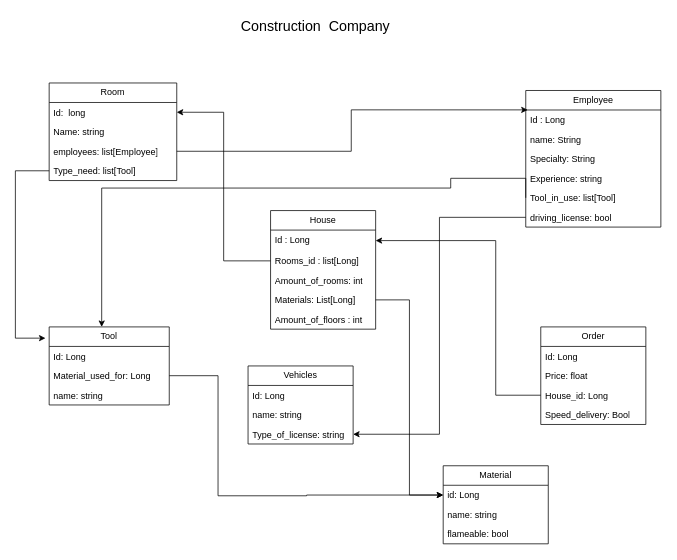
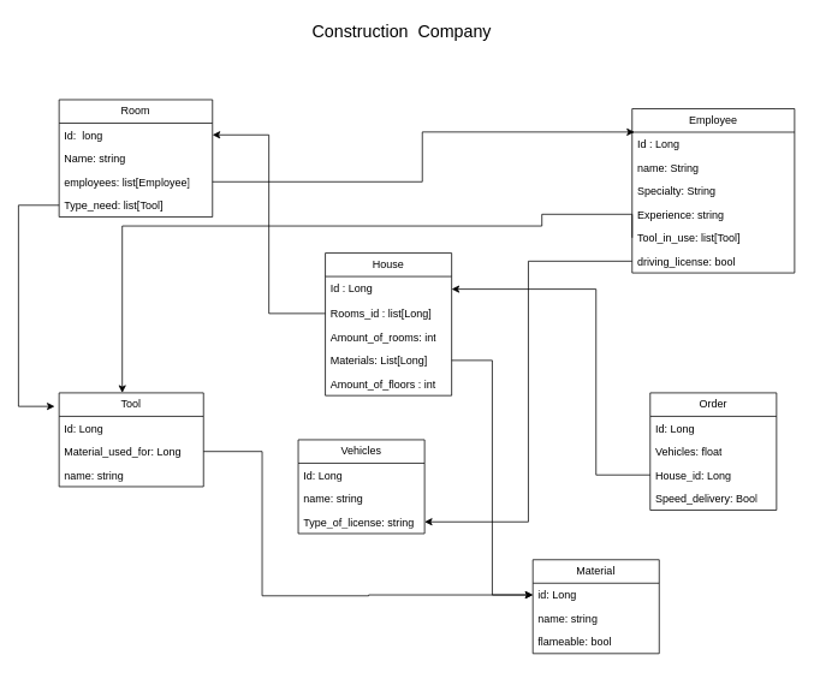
  <mxCell id="0" />
  <mxCell id="1" parent="0" />
  <mxCell id="2" value="House" style="swimlane;fontStyle=0;childLayout=stackLayout;horizontal=1;startSize=26;fillColor=none;horizontalStack=0;resizeParent=1;resizeParentMax=0;resizeLast=0;collapsible=1;marginBottom=0;whiteSpace=wrap;html=1;" vertex="1" parent="1"><mxGeometry x="360" y="280" width="140" height="158" as="geometry" /></mxCell>
  <mxCell id="3" value="Id : Long" style="text;strokeColor=none;fillColor=none;align=left;verticalAlign=top;spacingLeft=4;spacingRight=4;overflow=hidden;rotatable=0;points=[[0,0.5],[1,0.5]];portConstraint=eastwest;whiteSpace=wrap;html=1;" vertex="1" parent="2"><mxGeometry y="26" width="140" height="28" as="geometry" /></mxCell>
  <mxCell id="4" value="Rooms_id : list[Long]" style="text;strokeColor=none;fillColor=none;align=left;verticalAlign=top;spacingLeft=4;spacingRight=4;overflow=hidden;rotatable=0;points=[[0,0.5],[1,0.5]];portConstraint=eastwest;whiteSpace=wrap;html=1;" vertex="1" parent="2"><mxGeometry y="54" width="140" height="26" as="geometry" /></mxCell>
  <mxCell id="5" value="Amount_of_rooms: int" style="text;strokeColor=none;fillColor=none;align=left;verticalAlign=top;spacingLeft=4;spacingRight=4;overflow=hidden;rotatable=0;points=[[0,0.5],[1,0.5]];portConstraint=eastwest;whiteSpace=wrap;html=1;" vertex="1" parent="2"><mxGeometry y="80" width="140" height="26" as="geometry" /></mxCell>
  <mxCell id="6" value="Materials: List[Long]" style="text;strokeColor=none;fillColor=none;align=left;verticalAlign=top;spacingLeft=4;spacingRight=4;overflow=hidden;rotatable=0;points=[[0,0.5],[1,0.5]];portConstraint=eastwest;whiteSpace=wrap;html=1;" vertex="1" parent="2"><mxGeometry y="106" width="140" height="26" as="geometry" /></mxCell>
  <mxCell id="7" value="Amount_of_floors : int" style="text;strokeColor=none;fillColor=none;align=left;verticalAlign=top;spacingLeft=4;spacingRight=4;overflow=hidden;rotatable=0;points=[[0,0.5],[1,0.5]];portConstraint=eastwest;whiteSpace=wrap;html=1;" vertex="1" parent="2"><mxGeometry y="132" width="140" height="26" as="geometry" /></mxCell>
  <mxCell id="8" value="Employee" style="swimlane;fontStyle=0;childLayout=stackLayout;horizontal=1;startSize=26;fillColor=none;horizontalStack=0;resizeParent=1;resizeParentMax=0;resizeLast=0;collapsible=1;marginBottom=0;whiteSpace=wrap;html=1;" vertex="1" parent="1"><mxGeometry x="700" y="120" width="180" height="182" as="geometry" /></mxCell>
  <mxCell id="9" value="Id : Long" style="text;strokeColor=none;fillColor=none;align=left;verticalAlign=top;spacingLeft=4;spacingRight=4;overflow=hidden;rotatable=0;points=[[0,0.5],[1,0.5]];portConstraint=eastwest;whiteSpace=wrap;html=1;" vertex="1" parent="8"><mxGeometry y="26" width="180" height="26" as="geometry" /></mxCell>
  <mxCell id="10" value="name: String" style="text;strokeColor=none;fillColor=none;align=left;verticalAlign=top;spacingLeft=4;spacingRight=4;overflow=hidden;rotatable=0;points=[[0,0.5],[1,0.5]];portConstraint=eastwest;whiteSpace=wrap;html=1;" vertex="1" parent="8"><mxGeometry y="52" width="180" height="26" as="geometry" /></mxCell>
  <mxCell id="11" value="Specialty: String" style="text;strokeColor=none;fillColor=none;align=left;verticalAlign=top;spacingLeft=4;spacingRight=4;overflow=hidden;rotatable=0;points=[[0,0.5],[1,0.5]];portConstraint=eastwest;whiteSpace=wrap;html=1;" vertex="1" parent="8"><mxGeometry y="78" width="180" height="26" as="geometry" /></mxCell>
  <mxCell id="12" value="Experience: string" style="text;strokeColor=none;fillColor=none;align=left;verticalAlign=top;spacingLeft=4;spacingRight=4;overflow=hidden;rotatable=0;points=[[0,0.5],[1,0.5]];portConstraint=eastwest;whiteSpace=wrap;html=1;" vertex="1" parent="8"><mxGeometry y="104" width="180" height="26" as="geometry" /></mxCell>
  <mxCell id="13" value="Tool_in_use: list[Tool]" style="text;strokeColor=none;fillColor=none;align=left;verticalAlign=top;spacingLeft=4;spacingRight=4;overflow=hidden;rotatable=0;points=[[0,0.5],[1,0.5]];portConstraint=eastwest;whiteSpace=wrap;html=1;" vertex="1" parent="8"><mxGeometry y="130" width="180" height="26" as="geometry" /></mxCell>
  <mxCell id="14" value="driving_license: bool" style="text;strokeColor=none;fillColor=none;align=left;verticalAlign=top;spacingLeft=4;spacingRight=4;overflow=hidden;rotatable=0;points=[[0,0.5],[1,0.5]];portConstraint=eastwest;whiteSpace=wrap;html=1;" vertex="1" parent="8"><mxGeometry y="156" width="180" height="26" as="geometry" /></mxCell>
  <mxCell id="15" value="Tool" style="swimlane;fontStyle=0;childLayout=stackLayout;horizontal=1;startSize=26;fillColor=none;horizontalStack=0;resizeParent=1;resizeParentMax=0;resizeLast=0;collapsible=1;marginBottom=0;whiteSpace=wrap;html=1;" vertex="1" parent="1"><mxGeometry x="65" y="435" width="160" height="104" as="geometry" /></mxCell>
  <mxCell id="16" value="Id: Long" style="text;strokeColor=none;fillColor=none;align=left;verticalAlign=top;spacingLeft=4;spacingRight=4;overflow=hidden;rotatable=0;points=[[0,0.5],[1,0.5]];portConstraint=eastwest;whiteSpace=wrap;html=1;" vertex="1" parent="15"><mxGeometry y="26" width="160" height="26" as="geometry" /></mxCell>
  <mxCell id="17" value="Material_used_for: Long" style="text;strokeColor=none;fillColor=none;align=left;verticalAlign=top;spacingLeft=4;spacingRight=4;overflow=hidden;rotatable=0;points=[[0,0.5],[1,0.5]];portConstraint=eastwest;whiteSpace=wrap;html=1;" vertex="1" parent="15"><mxGeometry y="52" width="160" height="26" as="geometry" /></mxCell>
  <mxCell id="18" value="name: string" style="text;strokeColor=none;fillColor=none;align=left;verticalAlign=top;spacingLeft=4;spacingRight=4;overflow=hidden;rotatable=0;points=[[0,0.5],[1,0.5]];portConstraint=eastwest;whiteSpace=wrap;html=1;" vertex="1" parent="15"><mxGeometry y="78" width="160" height="26" as="geometry" /></mxCell>
  <mxCell id="19" value="Order" style="swimlane;fontStyle=0;childLayout=stackLayout;horizontal=1;startSize=26;fillColor=none;horizontalStack=0;resizeParent=1;resizeParentMax=0;resizeLast=0;collapsible=1;marginBottom=0;whiteSpace=wrap;html=1;" vertex="1" parent="1"><mxGeometry x="720" y="435" width="140" height="130" as="geometry" /></mxCell>
  <mxCell id="20" value="Id: Long" style="text;strokeColor=none;fillColor=none;align=left;verticalAlign=top;spacingLeft=4;spacingRight=4;overflow=hidden;rotatable=0;points=[[0,0.5],[1,0.5]];portConstraint=eastwest;whiteSpace=wrap;html=1;" vertex="1" parent="19"><mxGeometry y="26" width="140" height="26" as="geometry" /></mxCell>
- <mxCell id="21" value="Price: float" style="text;strokeColor=none;fillColor=none;align=left;verticalAlign=top;spacingLeft=4;spacingRight=4;overflow=hidden;rotatable=0;points=[[0,0.5],[1,0.5]];portConstraint=eastwest;whiteSpace=wrap;html=1;" vertex="1" parent="19"><mxGeometry y="52" width="140" height="26" as="geometry" /></mxCell>
+ <mxCell id="21" value="Vehicles: float" style="text;strokeColor=none;fillColor=none;align=left;verticalAlign=top;spacingLeft=4;spacingRight=4;overflow=hidden;rotatable=0;points=[[0,0.5],[1,0.5]];portConstraint=eastwest;whiteSpace=wrap;html=1;" vertex="1" parent="19"><mxGeometry y="52" width="140" height="26" as="geometry" /></mxCell>
  <mxCell id="22" value="House_id: Long" style="text;strokeColor=none;fillColor=none;align=left;verticalAlign=top;spacingLeft=4;spacingRight=4;overflow=hidden;rotatable=0;points=[[0,0.5],[1,0.5]];portConstraint=eastwest;whiteSpace=wrap;html=1;" vertex="1" parent="19"><mxGeometry y="78" width="140" height="26" as="geometry" /></mxCell>
  <mxCell id="23" value="Speed_delivery: Bool" style="text;strokeColor=none;fillColor=none;align=left;verticalAlign=top;spacingLeft=4;spacingRight=4;overflow=hidden;rotatable=0;points=[[0,0.5],[1,0.5]];portConstraint=eastwest;whiteSpace=wrap;html=1;" vertex="1" parent="19"><mxGeometry y="104" width="140" height="26" as="geometry" /></mxCell>
- <mxCell id="24" value="&lt;font style=&quot;font-size: 19px;&quot;&gt;Construction&amp;nbsp; Company&lt;/font&gt;" style="text;html=1;align=center;verticalAlign=middle;whiteSpace=wrap;rounded=0;" vertex="1" parent="1"><mxGeometry x="290" y="20" width="260" height="30" as="geometry" /></mxCell>
+ <mxCell id="24" value="&lt;font style=&quot;font-size: 19px;&quot;&gt;Construction&amp;nbsp; Company&lt;/font&gt;" style="text;html=1;align=center;verticalAlign=middle;whiteSpace=wrap;rounded=0;" vertex="1" parent="1"><mxGeometry x="315" y="20" width="260" height="30" as="geometry" /></mxCell>
  <mxCell id="25" value="Room" style="swimlane;fontStyle=0;childLayout=stackLayout;horizontal=1;startSize=26;fillColor=none;horizontalStack=0;resizeParent=1;resizeParentMax=0;resizeLast=0;collapsible=1;marginBottom=0;whiteSpace=wrap;html=1;" vertex="1" parent="1"><mxGeometry x="65" y="110" width="170" height="130" as="geometry" /></mxCell>
  <mxCell id="26" value="Id:&amp;nbsp; long" style="text;strokeColor=none;fillColor=none;align=left;verticalAlign=top;spacingLeft=4;spacingRight=4;overflow=hidden;rotatable=0;points=[[0,0.5],[1,0.5]];portConstraint=eastwest;whiteSpace=wrap;html=1;" vertex="1" parent="25"><mxGeometry y="26" width="170" height="26" as="geometry" /></mxCell>
  <mxCell id="27" value="Name: string" style="text;strokeColor=none;fillColor=none;align=left;verticalAlign=top;spacingLeft=4;spacingRight=4;overflow=hidden;rotatable=0;points=[[0,0.5],[1,0.5]];portConstraint=eastwest;whiteSpace=wrap;html=1;" vertex="1" parent="25"><mxGeometry y="52" width="170" height="26" as="geometry" /></mxCell>
  <mxCell id="28" value="employees: list[Employee]" style="text;strokeColor=none;fillColor=none;align=left;verticalAlign=top;spacingLeft=4;spacingRight=4;overflow=hidden;rotatable=0;points=[[0,0.5],[1,0.5]];portConstraint=eastwest;whiteSpace=wrap;html=1;" vertex="1" parent="25"><mxGeometry y="78" width="170" height="26" as="geometry" /></mxCell>
  <mxCell id="29" value="Type_need: list[Tool]" style="text;strokeColor=none;fillColor=none;align=left;verticalAlign=top;spacingLeft=4;spacingRight=4;overflow=hidden;rotatable=0;points=[[0,0.5],[1,0.5]];portConstraint=eastwest;whiteSpace=wrap;html=1;" vertex="1" parent="25"><mxGeometry y="104" width="170" height="26" as="geometry" /></mxCell>
  <mxCell id="30" style="edgeStyle=orthogonalEdgeStyle;rounded=0;orthogonalLoop=1;jettySize=auto;html=1;" edge="1" parent="1" source="4" target="26"><mxGeometry relative="1" as="geometry" /></mxCell>
  <mxCell id="31" style="edgeStyle=orthogonalEdgeStyle;rounded=0;orthogonalLoop=1;jettySize=auto;html=1;entryX=0.014;entryY=0.142;entryDx=0;entryDy=0;entryPerimeter=0;" edge="1" parent="1" source="28" target="8"><mxGeometry relative="1" as="geometry" /></mxCell>
  <mxCell id="32" style="edgeStyle=orthogonalEdgeStyle;rounded=0;orthogonalLoop=1;jettySize=auto;html=1;" edge="1" parent="1" source="22" target="3"><mxGeometry relative="1" as="geometry"><Array as="points"><mxPoint x="660" y="526" /><mxPoint x="660" y="320" /></Array></mxGeometry></mxCell>
  <mxCell id="33" style="edgeStyle=orthogonalEdgeStyle;rounded=0;orthogonalLoop=1;jettySize=auto;html=1;entryX=-0.031;entryY=0.144;entryDx=0;entryDy=0;entryPerimeter=0;" edge="1" parent="1" source="29" target="15"><mxGeometry relative="1" as="geometry"><Array as="points"><mxPoint x="20" y="227" /><mxPoint x="20" y="450" /></Array></mxGeometry></mxCell>
  <mxCell id="34" value="Vehicles" style="swimlane;fontStyle=0;childLayout=stackLayout;horizontal=1;startSize=26;fillColor=none;horizontalStack=0;resizeParent=1;resizeParentMax=0;resizeLast=0;collapsible=1;marginBottom=0;whiteSpace=wrap;html=1;" vertex="1" parent="1"><mxGeometry x="330" y="487" width="140" height="104" as="geometry" /></mxCell>
  <mxCell id="35" value="Id: Long" style="text;strokeColor=none;fillColor=none;align=left;verticalAlign=top;spacingLeft=4;spacingRight=4;overflow=hidden;rotatable=0;points=[[0,0.5],[1,0.5]];portConstraint=eastwest;whiteSpace=wrap;html=1;" vertex="1" parent="34"><mxGeometry y="26" width="140" height="26" as="geometry" /></mxCell>
  <mxCell id="36" value="name: string" style="text;strokeColor=none;fillColor=none;align=left;verticalAlign=top;spacingLeft=4;spacingRight=4;overflow=hidden;rotatable=0;points=[[0,0.5],[1,0.5]];portConstraint=eastwest;whiteSpace=wrap;html=1;" vertex="1" parent="34"><mxGeometry y="52" width="140" height="26" as="geometry" /></mxCell>
  <mxCell id="37" value="Type_of_license: string" style="text;strokeColor=none;fillColor=none;align=left;verticalAlign=top;spacingLeft=4;spacingRight=4;overflow=hidden;rotatable=0;points=[[0,0.5],[1,0.5]];portConstraint=eastwest;whiteSpace=wrap;html=1;" vertex="1" parent="34"><mxGeometry y="78" width="140" height="26" as="geometry" /></mxCell>
  <mxCell id="38" style="edgeStyle=orthogonalEdgeStyle;rounded=0;orthogonalLoop=1;jettySize=auto;html=1;exitX=0;exitY=0.5;exitDx=0;exitDy=0;" edge="1" parent="1" source="13" target="15"><mxGeometry relative="1" as="geometry"><Array as="points"><mxPoint x="600" y="237" /><mxPoint x="600" y="250" /><mxPoint x="135" y="250" /></Array></mxGeometry></mxCell>
  <mxCell id="39" style="edgeStyle=orthogonalEdgeStyle;rounded=0;orthogonalLoop=1;jettySize=auto;html=1;entryX=1;entryY=0.5;entryDx=0;entryDy=0;" edge="1" parent="1" source="14" target="37"><mxGeometry relative="1" as="geometry" /></mxCell>
  <mxCell id="40" value="Material" style="swimlane;fontStyle=0;childLayout=stackLayout;horizontal=1;startSize=26;fillColor=none;horizontalStack=0;resizeParent=1;resizeParentMax=0;resizeLast=0;collapsible=1;marginBottom=0;whiteSpace=wrap;html=1;" vertex="1" parent="1"><mxGeometry x="590" y="620" width="140" height="104" as="geometry" /></mxCell>
  <mxCell id="41" value="id: Long" style="text;strokeColor=none;fillColor=none;align=left;verticalAlign=top;spacingLeft=4;spacingRight=4;overflow=hidden;rotatable=0;points=[[0,0.5],[1,0.5]];portConstraint=eastwest;whiteSpace=wrap;html=1;" vertex="1" parent="40"><mxGeometry y="26" width="140" height="26" as="geometry" /></mxCell>
  <mxCell id="42" value="name: string" style="text;strokeColor=none;fillColor=none;align=left;verticalAlign=top;spacingLeft=4;spacingRight=4;overflow=hidden;rotatable=0;points=[[0,0.5],[1,0.5]];portConstraint=eastwest;whiteSpace=wrap;html=1;" vertex="1" parent="40"><mxGeometry y="52" width="140" height="26" as="geometry" /></mxCell>
  <mxCell id="43" value="flameable: bool" style="text;strokeColor=none;fillColor=none;align=left;verticalAlign=top;spacingLeft=4;spacingRight=4;overflow=hidden;rotatable=0;points=[[0,0.5],[1,0.5]];portConstraint=eastwest;whiteSpace=wrap;html=1;" vertex="1" parent="40"><mxGeometry y="78" width="140" height="26" as="geometry" /></mxCell>
  <mxCell id="44" style="edgeStyle=orthogonalEdgeStyle;rounded=0;orthogonalLoop=1;jettySize=auto;html=1;entryX=0;entryY=0.5;entryDx=0;entryDy=0;" edge="1" parent="1" source="17" target="41"><mxGeometry relative="1" as="geometry"><Array as="points"><mxPoint x="290" y="500" /><mxPoint x="290" y="660" /><mxPoint x="408" y="660" /><mxPoint x="408" y="659" /></Array></mxGeometry></mxCell>
  <mxCell id="45" style="edgeStyle=orthogonalEdgeStyle;rounded=0;orthogonalLoop=1;jettySize=auto;html=1;" edge="1" parent="1" source="6" target="41"><mxGeometry relative="1" as="geometry" /></mxCell>
